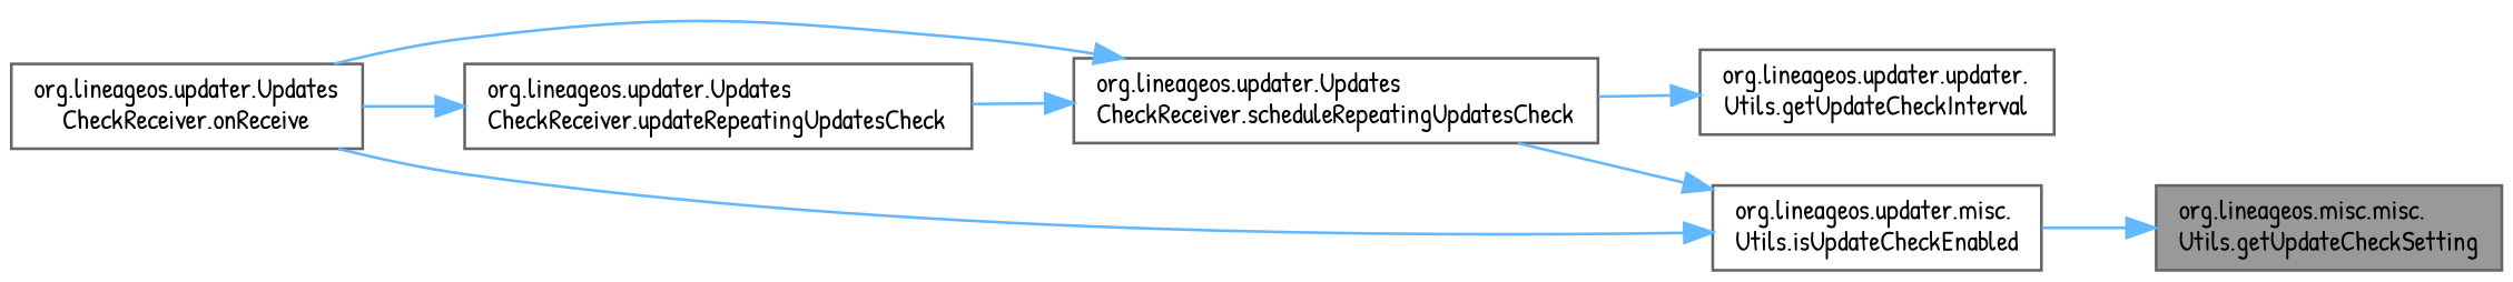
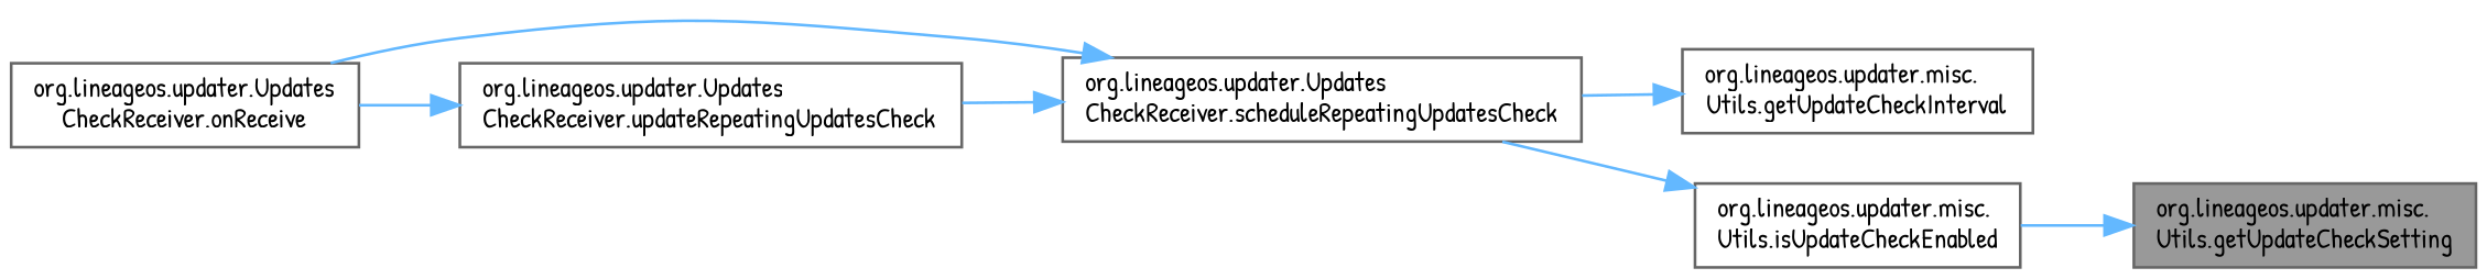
  digraph {
    fontname="Patrick Hand"
    rankdir=RL
    node [color=grey40 fillcolor=white fontname="Patrick Hand" fontsize=10 shape=box style=filled]
    edge [color=steelblue1 dir=back fontname="Patrick Hand" fontsize=10 labelfontname=Helvetica labelfontsize=10 style=solid]
-   n1 [color=gray40 fillcolor=grey60 fontcolor=black height=0.2 label="org.lineageos.misc.misc.\lUtils.getUpdateCheckSetting" width=0.4]
+   n1 [color=gray40 fillcolor=grey60 fontcolor=black height=0.2 label="org.lineageos.updater.misc.\lUtils.getUpdateCheckSetting" width=0.4]
    n2 [height=0.2 label="org.lineageos.updater.misc.\lUtils.isUpdateCheckEnabled" width=0.4]
-   n3 [height=0.2 label="org.lineageos.updater.updater.\lUtils.getUpdateCheckInterval" width=0.4]
+   n3 [height=0.2 label="org.lineageos.updater.misc.\lUtils.getUpdateCheckInterval" width=0.4]
    n4 [height=0.2 label="org.lineageos.updater.Updates\lCheckReceiver.scheduleRepeatingUpdatesCheck" width=0.4]
    n5 [height=0.2 label="org.lineageos.updater.Updates\lCheckReceiver.onReceive" width=0.4]
    n6 [height=0.2 label="org.lineageos.updater.Updates\lCheckReceiver.updateRepeatingUpdatesCheck" width=0.4]
    n1 -> n2
    n2 -> n4
-   n2 -> n5
    n3 -> n4
    n4 -> n5
    n4 -> n6
    n6 -> n5
  }
